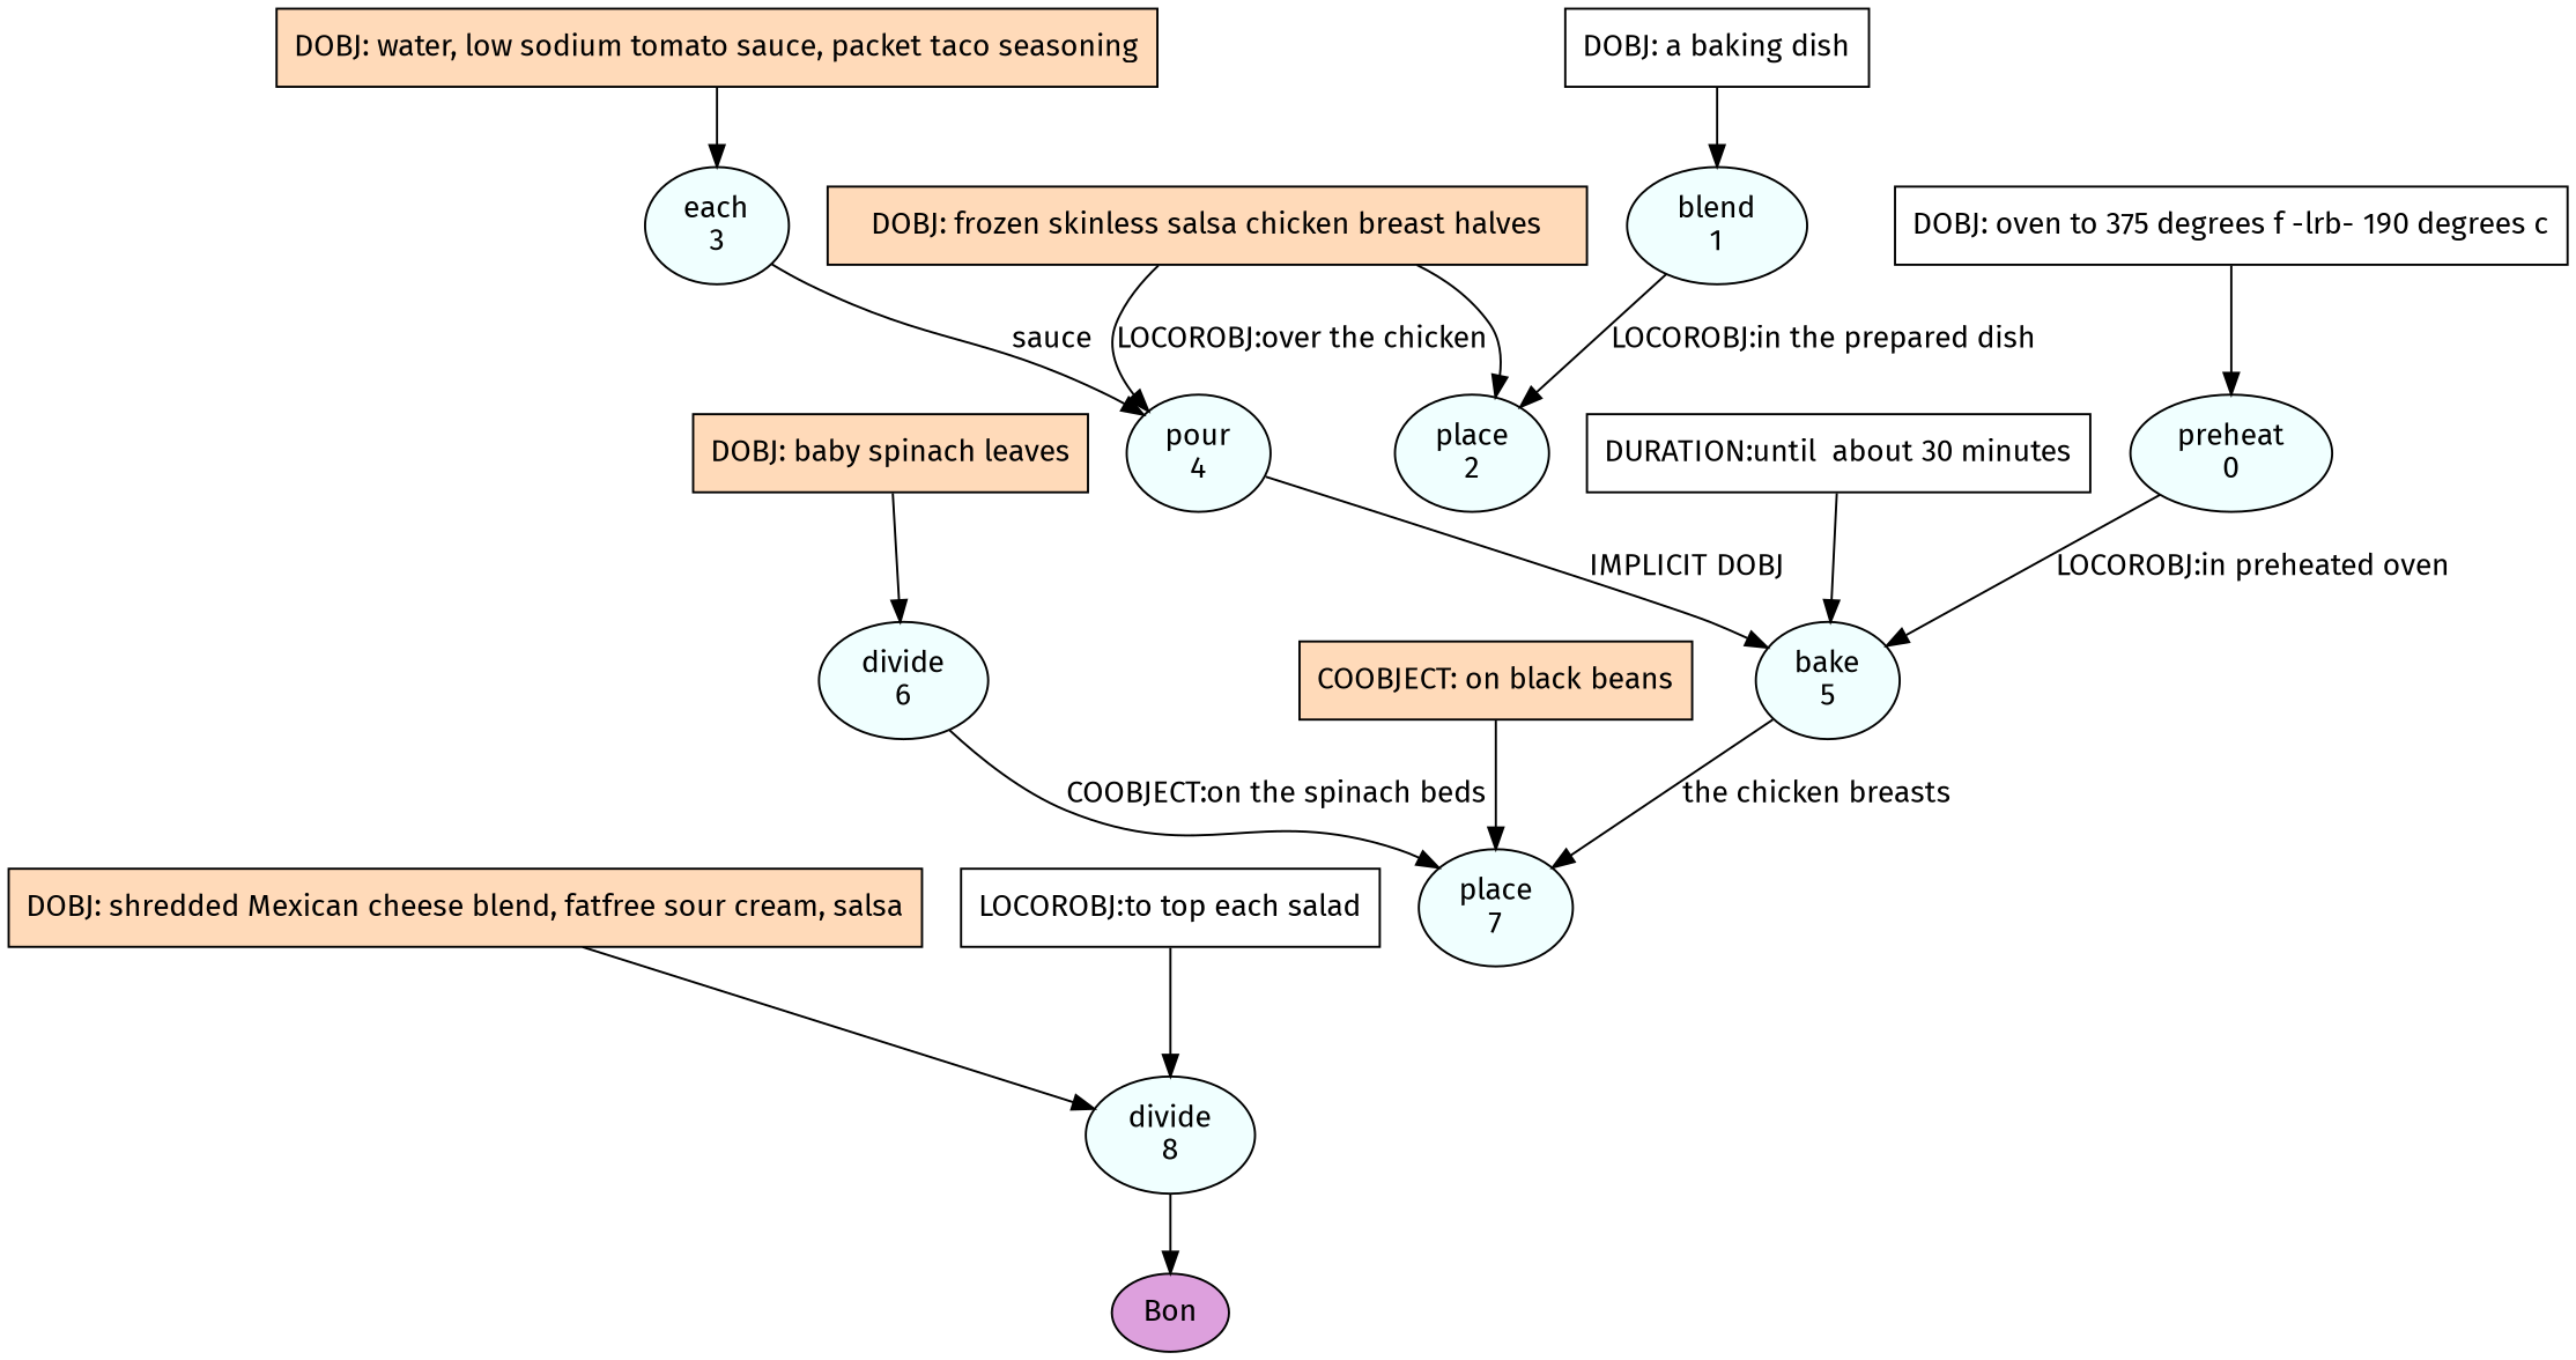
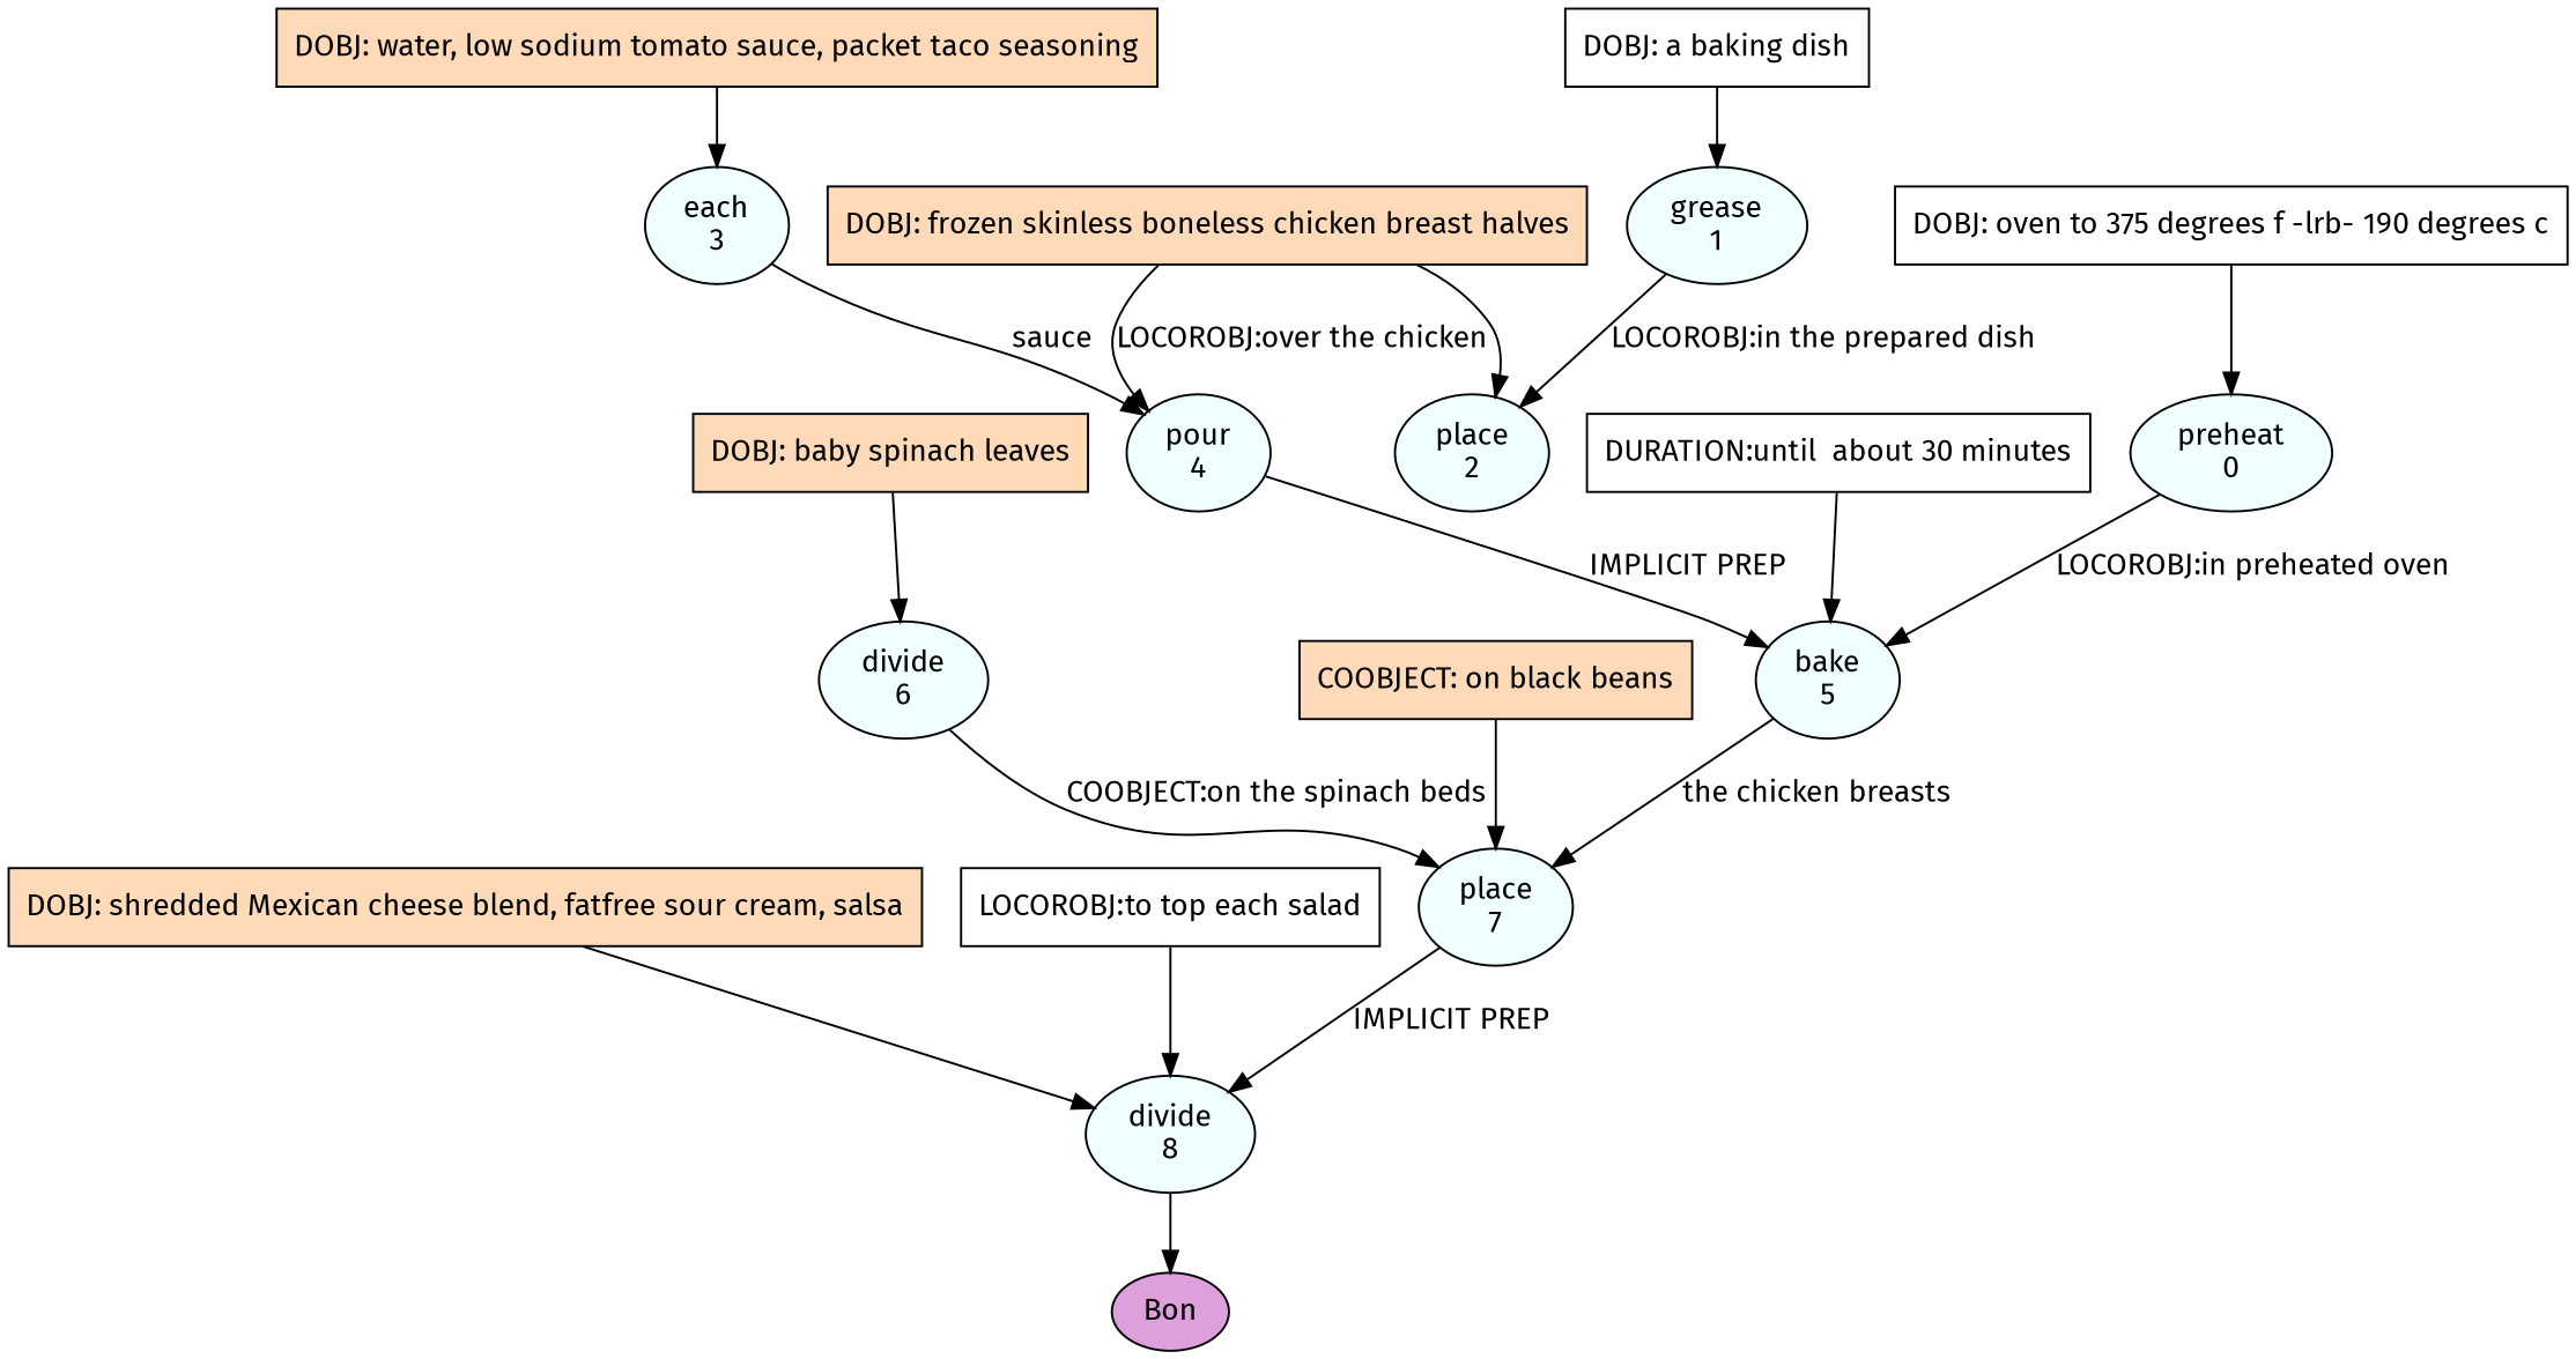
  digraph {
    fontname="Fira Sans"
    node [fillcolor=azure fontname="Fira Sans" shape=oval style=filled]
    edge [fontname="Fira Sans"]
    n1 [label="preheat\n0"]
    n2 [label="bake\n5"]
    n3 [label="place\n7"]
-   n4 [label="blend\n1"]
+   n4 [label="grease\n1"]
    n5 [label="place\n2"]
    n6 [label="pour\n4"]
    n7 [label="each\n3"]
    n8 [label="divide\n8"]
    n9 [label="divide\n6"]
    n10 [fillcolor=plum label=Bon]
    n11 [fillcolor=peachpuff label="DOBJ: water, low sodium tomato sauce, packet taco seasoning" shape=box]
    n12 [fillcolor=white label="DOBJ: a baking dish" shape=box]
    n13 [fillcolor=white label="DOBJ: oven to 375 degrees f -lrb- 190 degrees c" shape=box]
    n14 [fillcolor=peachpuff label="DOBJ: baby spinach leaves" shape=box]
-   n15 [fillcolor=peachpuff label="DOBJ: frozen skinless salsa chicken breast halves" shape=box]
+   n15 [fillcolor=peachpuff label="DOBJ: frozen skinless boneless chicken breast halves" shape=box]
    n16 [fillcolor=white label="DURATION:until  about 30 minutes" shape=box]
    n17 [fillcolor=peachpuff label="COOBJECT: on black beans" shape=box]
    n18 [fillcolor=peachpuff label="DOBJ: shredded Mexican cheese blend, fatfree sour cream, salsa" shape=box]
    n19 [fillcolor=white label="LOCOROBJ:to top each salad" shape=box]
    n1 -> n2 [label="LOCOROBJ:in preheated oven"]
    n2 -> n3 [label="the chicken breasts"]
+   n3 -> n8 [label="IMPLICIT PREP"]
    n4 -> n5 [label="LOCOROBJ:in the prepared dish"]
-   n6 -> n2 [label="IMPLICIT DOBJ"]
+   n6 -> n2 [label="IMPLICIT PREP"]
    n7 -> n6 [label=sauce]
    n8 -> n10
    n9 -> n3 [label="COOBJECT:on the spinach beds"]
    n11 -> n7
    n12 -> n4
    n13 -> n1
    n14 -> n9
    n15 -> n5
    n15 -> n6 [label="LOCOROBJ:over the chicken"]
    n16 -> n2
    n17 -> n3
    n18 -> n8
    n19 -> n8
  }
